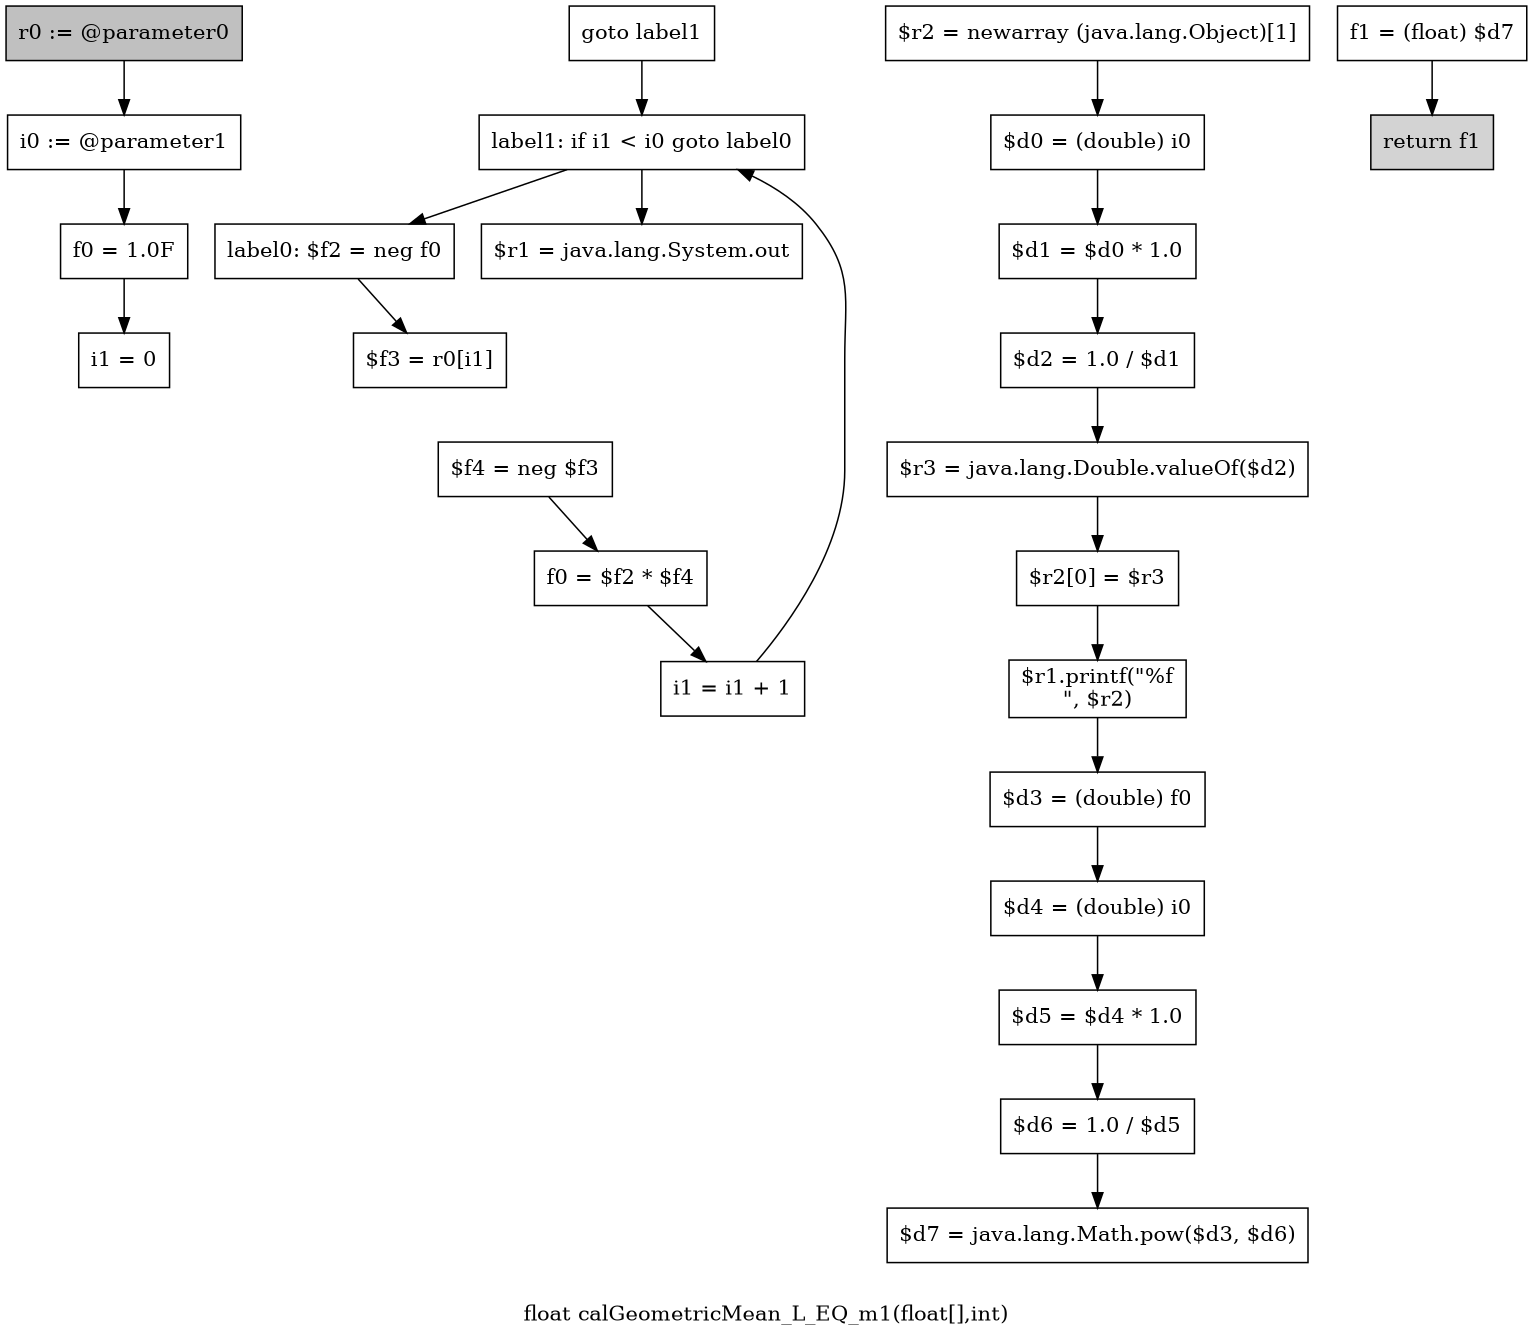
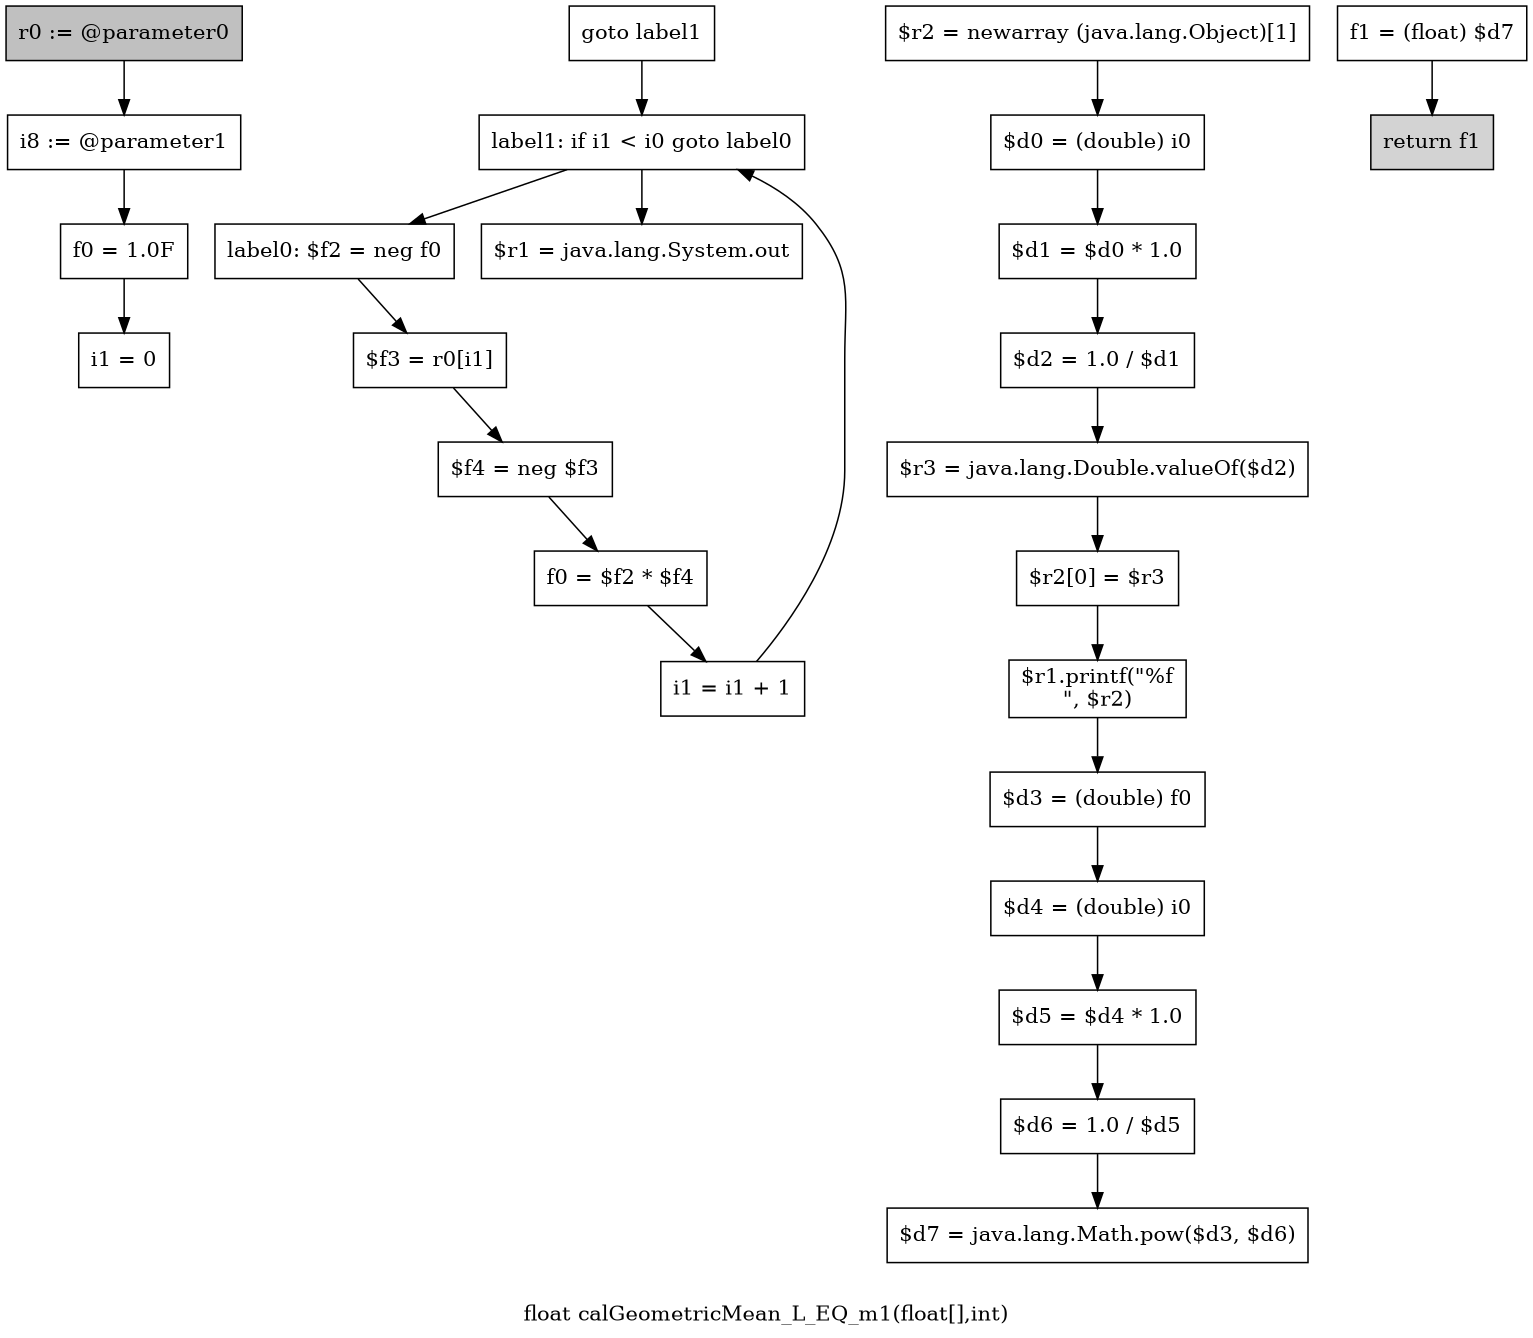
  digraph {
    label="float calGeometricMean_L_EQ_m1(float[],int)"
    node [shape=box]
    n1 [fillcolor=gray label="r0 := @parameter0" style=filled]
-   n2 [label="i0 := @parameter1"]
+   n2 [label="i8 := @parameter1"]
    n3 [label="f0 = 1.0F"]
    n4 [label="i1 = 0"]
    n5 [label="goto label1"]
    n6 [label="label1: if i1 < i0 goto label0"]
    n7 [label="label0: $f2 = neg f0"]
    n8 [label="$r1 = java.lang.System.out"]
    n9 [label="$f3 = r0[i1]"]
    n10 [label="$f4 = neg $f3"]
    n11 [label="f0 = $f2 * $f4"]
    n12 [label="i1 = i1 + 1"]
    n13 [label="$r2 = newarray (java.lang.Object)[1]"]
    n14 [label="$d0 = (double) i0"]
    n15 [label="$d1 = $d0 * 1.0"]
    n16 [label="$d2 = 1.0 / $d1"]
    n17 [label="$r3 = java.lang.Double.valueOf($d2)"]
    n18 [label="$r2[0] = $r3"]
    n19 [label="$r1.printf(\"%f\n\", $r2)"]
    n20 [label="$d3 = (double) f0"]
    n21 [label="$d4 = (double) i0"]
    n22 [label="$d5 = $d4 * 1.0"]
    n23 [label="$d6 = 1.0 / $d5"]
    n24 [label="$d7 = java.lang.Math.pow($d3, $d6)"]
    n25 [label="f1 = (float) $d7"]
    n26 [fillcolor=lightgray label="return f1" style=filled]
    n1 -> n2
    n2 -> n3
    n3 -> n4
    n5 -> n6
    n6 -> n7
    n6 -> n8
    n7 -> n9
+   n9 -> n10
    n10 -> n11
    n11 -> n12
    n12 -> n6
    n13 -> n14
    n14 -> n15
    n15 -> n16
    n16 -> n17
    n17 -> n18
    n18 -> n19
    n19 -> n20
    n20 -> n21
    n21 -> n22
    n22 -> n23
    n23 -> n24
    n25 -> n26
  }
